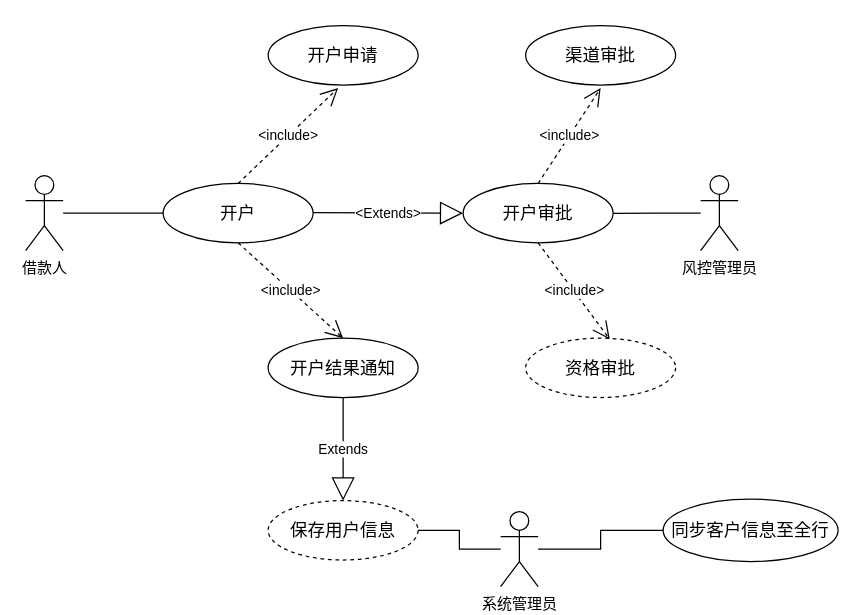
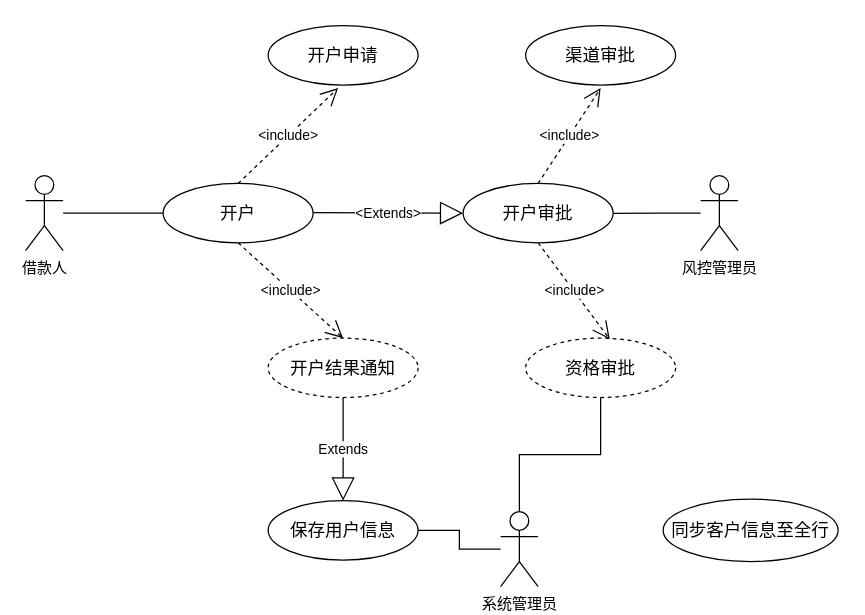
  <mxCell id="0" />
  <mxCell id="1" parent="0" />
  <mxCell id="2" value="" style="edgeStyle=orthogonalEdgeStyle;rounded=0;orthogonalLoop=1;jettySize=auto;html=1;entryX=0;entryY=0.5;entryDx=0;entryDy=0;endArrow=none;endFill=0;" parent="1" source="3" target="4" edge="1"><mxGeometry relative="1" as="geometry"><mxPoint x="160" y="170" as="targetPoint" /></mxGeometry></mxCell>
  <mxCell id="3" value="借款人" style="shape=umlActor;verticalLabelPosition=bottom;verticalAlign=top;html=1;" parent="1" vertex="1"><mxGeometry x="20" y="140" width="30" height="60" as="geometry" /></mxCell>
  <mxCell id="4" value="&lt;font style=&quot;font-size: 14px;&quot;&gt;开户&lt;/font&gt;" style="ellipse;whiteSpace=wrap;html=1;" parent="1" vertex="1"><mxGeometry x="130" y="146.25" width="120" height="47.5" as="geometry" /></mxCell>
  <mxCell id="5" value="&amp;lt;include&amp;gt;" style="endArrow=open;endSize=12;dashed=1;html=1;rounded=0;exitX=0.5;exitY=0;exitDx=0;exitDy=0;" parent="1" source="4" edge="1"><mxGeometry x="0.0" width="160" relative="1" as="geometry"><mxPoint x="200" y="130" as="sourcePoint" /><mxPoint x="270" y="70" as="targetPoint" /><mxPoint as="offset" /></mxGeometry></mxCell>
  <mxCell id="6" value="&lt;font style=&quot;font-size: 14px;&quot;&gt;开户申请&lt;/font&gt;" style="ellipse;whiteSpace=wrap;html=1;" parent="1" vertex="1"><mxGeometry x="214" y="20" width="120" height="47.5" as="geometry" /></mxCell>
  <mxCell id="7" value="&lt;font style=&quot;font-size: 14px;&quot;&gt;开户审批&lt;/font&gt;" style="ellipse;whiteSpace=wrap;html=1;" parent="1" vertex="1"><mxGeometry x="370" y="146.25" width="120" height="47.5" as="geometry" /></mxCell>
  <mxCell id="8" value="&amp;lt;include&amp;gt;" style="endArrow=open;endSize=12;dashed=1;html=1;rounded=0;exitX=0.5;exitY=1;exitDx=0;exitDy=0;entryX=0.5;entryY=0;entryDx=0;entryDy=0;" parent="1" source="4" target="9" edge="1"><mxGeometry width="160" relative="1" as="geometry"><mxPoint x="220" y="250" as="sourcePoint" /><mxPoint x="300" y="250" as="targetPoint" /></mxGeometry></mxCell>
- <mxCell id="9" value="&lt;font style=&quot;font-size: 14px;&quot;&gt;开户结果通知&lt;/font&gt;" style="ellipse;whiteSpace=wrap;html=1;" parent="1" vertex="1"><mxGeometry x="214" y="270" width="120" height="47.5" as="geometry" /></mxCell>
+ <mxCell id="9" value="&lt;font style=&quot;font-size: 14px;&quot;&gt;开户结果通知&lt;/font&gt;" style="ellipse;whiteSpace=wrap;html=1;dashed=1;" parent="1" vertex="1"><mxGeometry x="214" y="270" width="120" height="47.5" as="geometry" /></mxCell>
  <mxCell id="10" value="" style="edgeStyle=orthogonalEdgeStyle;rounded=0;orthogonalLoop=1;jettySize=auto;html=1;endArrow=none;endFill=0;" parent="1" source="11" target="7" edge="1"><mxGeometry relative="1" as="geometry" /></mxCell>
  <mxCell id="11" value="风控管理员" style="shape=umlActor;verticalLabelPosition=bottom;verticalAlign=top;html=1;" parent="1" vertex="1"><mxGeometry x="560" y="140" width="30" height="60" as="geometry" /></mxCell>
  <mxCell id="12" value="&amp;lt;include&amp;gt;" style="endArrow=open;endSize=12;dashed=1;html=1;rounded=0;exitX=0.5;exitY=0;exitDx=0;exitDy=0;" parent="1" source="7" edge="1"><mxGeometry width="160" relative="1" as="geometry"><mxPoint x="410" y="90" as="sourcePoint" /><mxPoint x="480" y="70" as="targetPoint" /></mxGeometry></mxCell>
  <mxCell id="13" value="&lt;span style=&quot;font-size: 14px;&quot;&gt;渠道审批&lt;/span&gt;" style="ellipse;whiteSpace=wrap;html=1;" parent="1" vertex="1"><mxGeometry x="420" y="20" width="120" height="47.5" as="geometry" /></mxCell>
  <mxCell id="14" value="&lt;span style=&quot;font-size: 14px;&quot;&gt;资格审批&lt;/span&gt;" style="ellipse;whiteSpace=wrap;html=1;dashed=1;" parent="1" vertex="1"><mxGeometry x="420" y="270" width="120" height="47.5" as="geometry" /></mxCell>
  <mxCell id="15" value="&amp;lt;include&amp;gt;" style="endArrow=open;endSize=12;dashed=1;html=1;rounded=0;exitX=0.5;exitY=1;exitDx=0;exitDy=0;entryX=0.561;entryY=0.021;entryDx=0;entryDy=0;entryPerimeter=0;" parent="1" source="7" target="14" edge="1"><mxGeometry width="160" relative="1" as="geometry"><mxPoint x="390" y="240" as="sourcePoint" /><mxPoint x="550" y="240" as="targetPoint" /></mxGeometry></mxCell>
  <mxCell id="16" value="&amp;lt;Extends&amp;gt;" style="endArrow=block;endSize=16;endFill=0;html=1;rounded=0;" parent="1" edge="1"><mxGeometry width="160" relative="1" as="geometry"><mxPoint x="250" y="169.5" as="sourcePoint" /><mxPoint x="370" y="170" as="targetPoint" /></mxGeometry></mxCell>
- <mxCell id="17" value="&lt;span style=&quot;font-size: 14px;&quot;&gt;保存用户信息&lt;/span&gt;" style="ellipse;whiteSpace=wrap;html=1;dashed=1;" parent="1" vertex="1"><mxGeometry x="214" y="400" width="120" height="47.5" as="geometry" /></mxCell>
+ <mxCell id="17" value="&lt;span style=&quot;font-size: 14px;&quot;&gt;保存用户信息&lt;/span&gt;" style="ellipse;whiteSpace=wrap;html=1;" parent="1" vertex="1"><mxGeometry x="214" y="400" width="120" height="47.5" as="geometry" /></mxCell>
  <mxCell id="18" value="Extends" style="endArrow=block;endSize=16;endFill=0;html=1;rounded=0;exitX=0.5;exitY=1;exitDx=0;exitDy=0;entryX=0.5;entryY=0;entryDx=0;entryDy=0;" parent="1" source="9" target="17" edge="1"><mxGeometry width="160" relative="1" as="geometry"><mxPoint x="230" y="350" as="sourcePoint" /><mxPoint x="274" y="370" as="targetPoint" /></mxGeometry></mxCell>
  <mxCell id="19" value="" style="edgeStyle=orthogonalEdgeStyle;rounded=0;orthogonalLoop=1;jettySize=auto;html=1;endArrow=none;endFill=0;" parent="1" source="21" target="17" edge="1"><mxGeometry relative="1" as="geometry" /></mxCell>
- <mxCell id="20" value="" style="edgeStyle=orthogonalEdgeStyle;rounded=0;orthogonalLoop=1;jettySize=auto;html=1;endArrow=none;endFill=0;" parent="1" source="21" target="22" edge="1"><mxGeometry relative="1" as="geometry" /></mxCell>
+ <mxCell id="20" value="" style="edgeStyle=orthogonalEdgeStyle;rounded=0;orthogonalLoop=1;jettySize=auto;html=1;endArrow=none;endFill=0;" parent="1" source="21" target="14" edge="1"><mxGeometry relative="1" as="geometry" /></mxCell>
  <mxCell id="21" value="系统管理员" style="shape=umlActor;verticalLabelPosition=bottom;verticalAlign=top;html=1;" parent="1" vertex="1"><mxGeometry x="400" y="408.75" width="30" height="60" as="geometry" /></mxCell>
  <mxCell id="22" value="&lt;span style=&quot;font-size: 14px;&quot;&gt;同步客户信息至全行&lt;/span&gt;" style="ellipse;whiteSpace=wrap;html=1;" parent="1" vertex="1"><mxGeometry x="530" y="398.75" width="140" height="50" as="geometry" /></mxCell>
